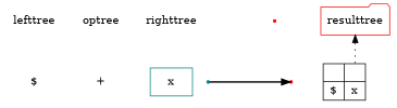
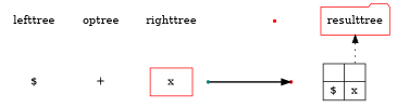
  digraph {
    compound=true
    node [color=red shape=none]
    edge [dir=none style=invisible]
    lefttree
    n2 [color=teal label="$"]
    optree [color=purple]
    n4 [label="+"]
    righttree [color=teal]
-   n6 [color=teal label=x shape=box]
+   n6 [label=x shape=box]
    temp2b [color=teal shape=point]
    temp2c [shape=point]
    temp2a [shape=point]
    resulttree [shape=folder]
    n11 [color=black label="{ | $} | {<x> | x}" shape=record]
    subgraph sub_1 {
      lefttree
      n2
    }
    subgraph sub_2 {
      optree
      n4
    }
    subgraph sub_3 {
      righttree
      n6
    }
    subgraph sub_4 {
      temp2a
      subgraph sub_5 {
        rank=same
        temp2b
        temp2c
      }
    }
    subgraph sub_6 {
      resulttree
      n11
    }
    lefttree -> n2
    optree -> n4
    righttree -> n6
    temp2b -> temp2c [constraint=false fontcolor=invis label=wwwwwww style=bold dir=""]
    temp2a -> temp2b
    temp2a -> temp2c
    resulttree -> n11 [dir=back headport="x:n" style=dotted]
  }
